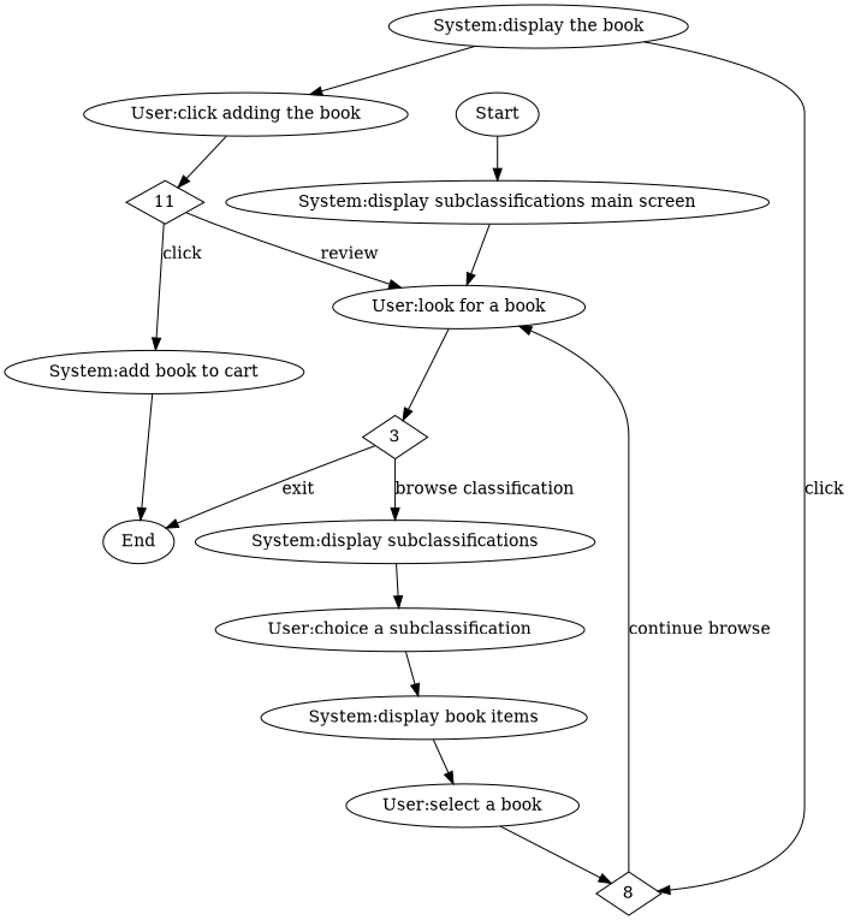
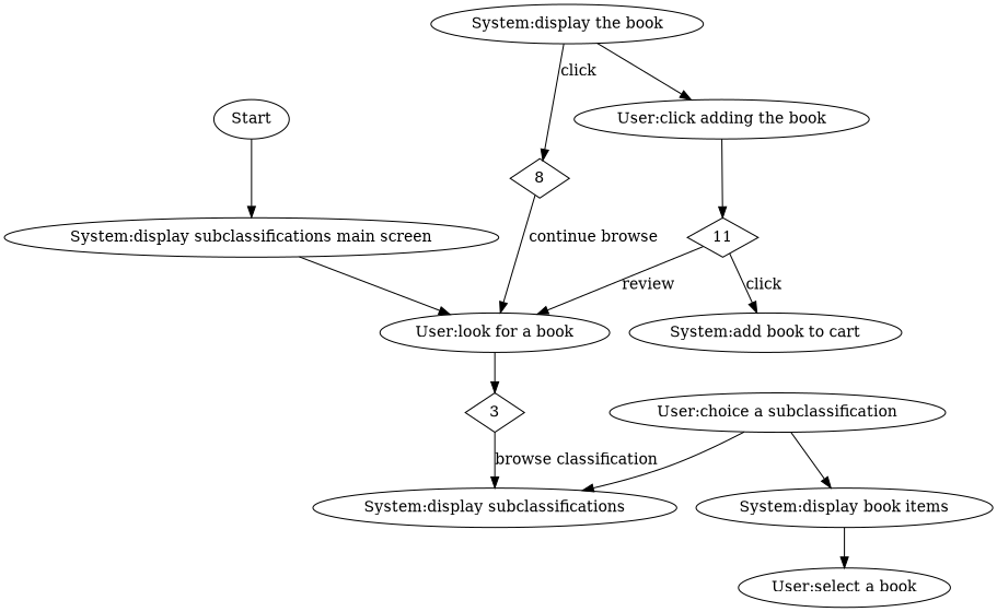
  digraph {
    node [type=System]
    edge [type=D]
    n1 [label=Start type=A]
    n2 [label="System:display subclassifications main screen"]
    n3 [label="User:look for a book" type=user]
    3 [shape=diamond type=C]
    n5 [label="System:display subclassifications"]
-   n6 [label=End type=E]
    n7 [label="User:choice a subclassification" type=user]
    n8 [label="System:display book items"]
    n9 [label="User:select a book" type=user]
    8 [shape=diamond type=C]
    n11 [label="System:display the book"]
    n12 [label="User:click adding the book" type=user]
    11 [shape=diamond type=C]
    n14 [label="System:add book to cart"]
    n1 -> n2
    n2 -> n3
    n3 -> 3
    3 -> n5 [label="browse classification" type=C]
-   3 -> n6 [label=exit type=C]
-   n5 -> n7
+   n7 -> n5
    n7 -> n8
    n8 -> n9
-   n9 -> 8
    8 -> n3 [label="continue browse" type=C]
    n11 -> 8 [label=click type=C]
    n11 -> n12
    n12 -> 11
    11 -> n3 [label=review type=C]
    11 -> n14 [label=click type=C]
-   n14 -> n6
  }
